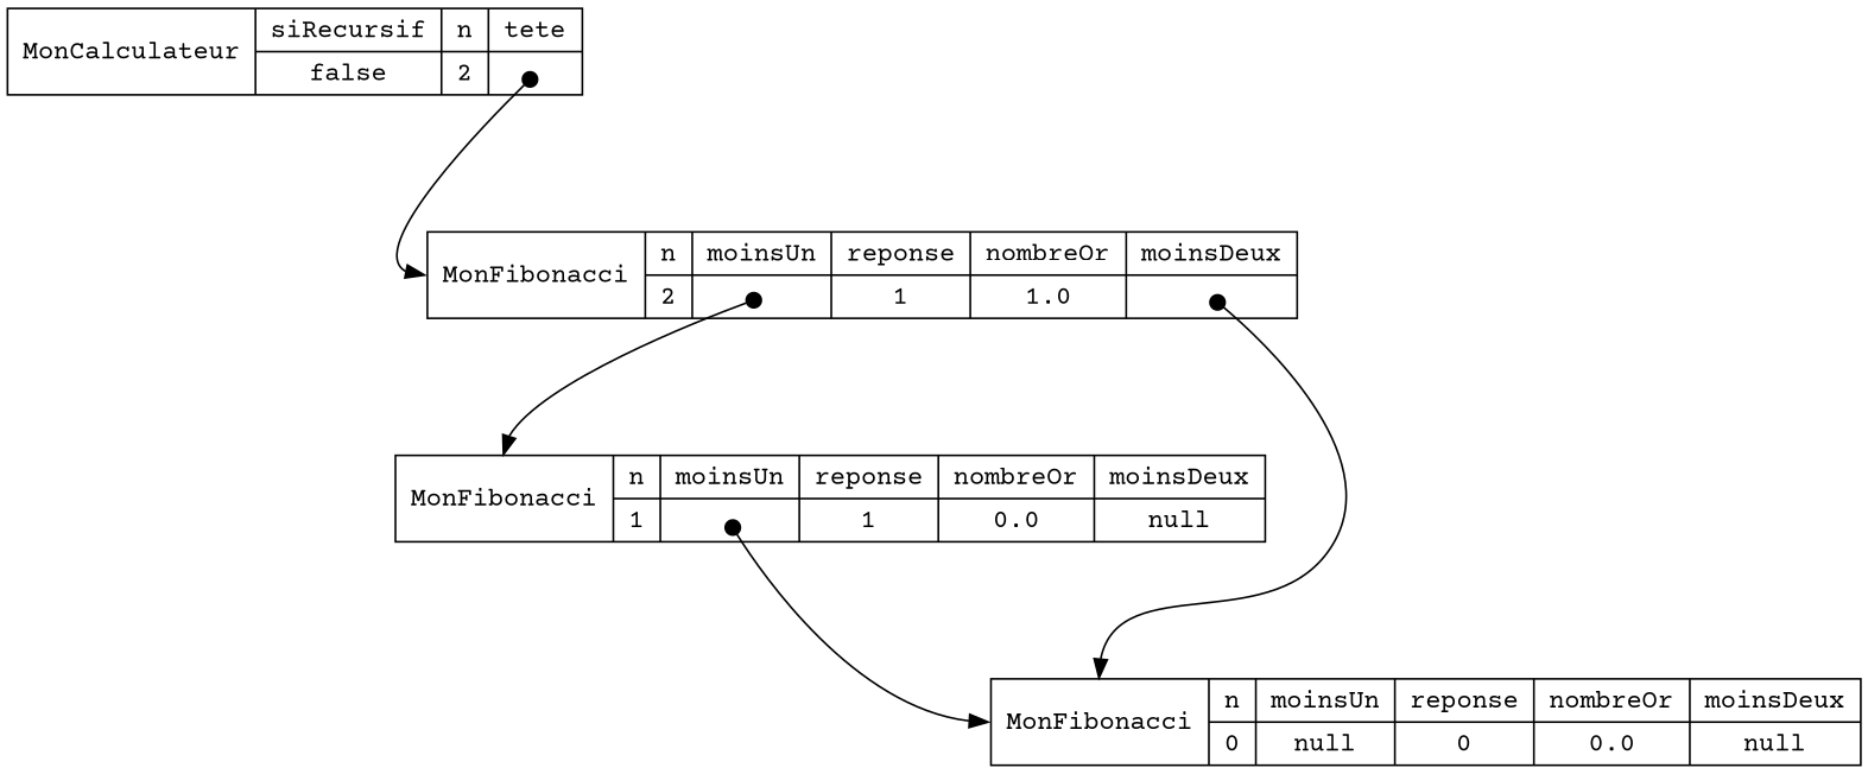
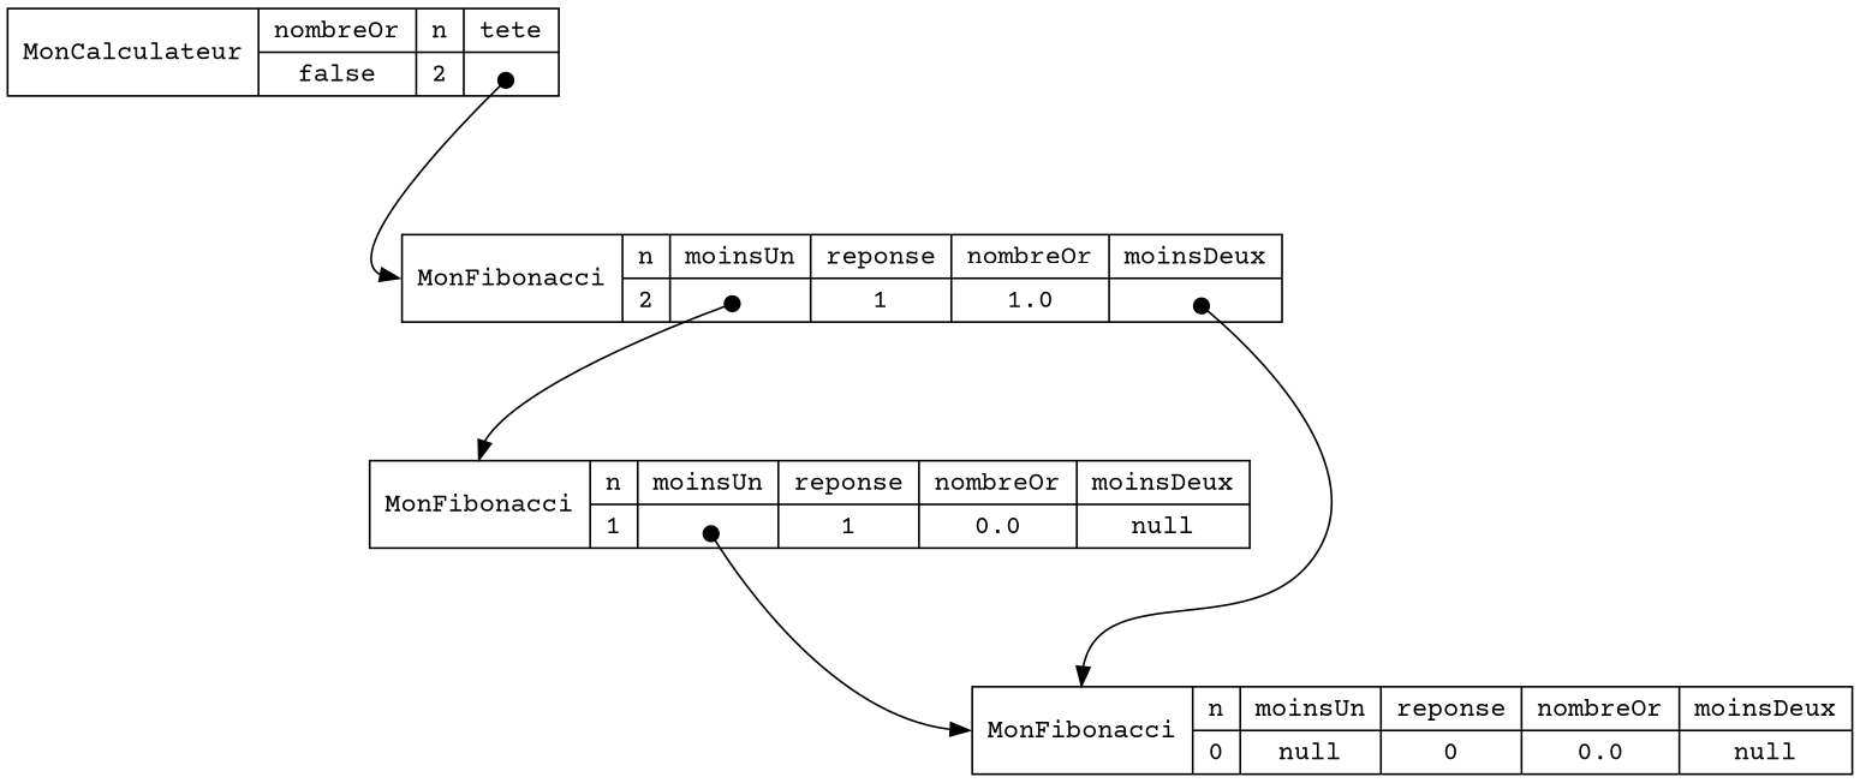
  digraph {
    compound=true
    nodesep=1.0
    rankdir=TB
    ranksep=1.0
    fontname="Courier Prime"
    node [fillcolor=white shape=record style=filled fontname="Courier Prime"]
    edge [arrowtail=dot dir=both headport=_C tailclip=false tailport="moinsUn_moinsUn:c" fontname="Courier Prime"]
-   n1 [label="<_C>MonCalculateur|{siRecursif|false}|{n|2}|{tete|<tete_tete>}"]
+   n1 [label="<_C>MonCalculateur|{nombreOr|false}|{n|2}|{tete|<tete_tete>}"]
    n2 [label="<_C>MonFibonacci|{n|2}|{moinsUn|<moinsUn_moinsUn>}|{reponse|1}|{nombreOr|1.0}|{moinsDeux|<moinsDeux_moinsDeux>}"]
    n3 [label="<_C>MonFibonacci|{n|1}|{moinsUn|<moinsUn_moinsUn>}|{reponse|1}|{nombreOr|0.0}|{moinsDeux|null}"]
    n4 [label="<_C>MonFibonacci|{n|0}|{moinsUn|null}|{reponse|0}|{nombreOr|0.0}|{moinsDeux|null}"]
    n1 -> n2 [tailport="tete_tete:c"]
    n2 -> n3
    n2 -> n4 [tailport="moinsDeux_moinsDeux:c"]
    n3 -> n4
  }
